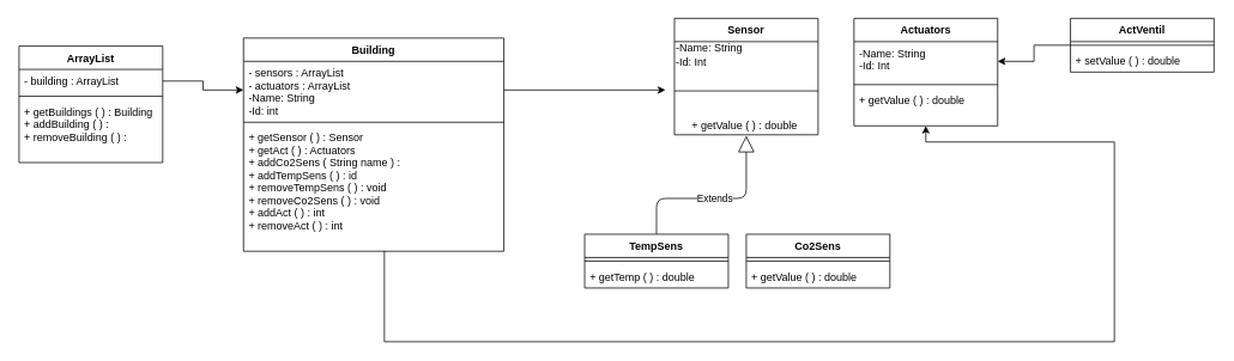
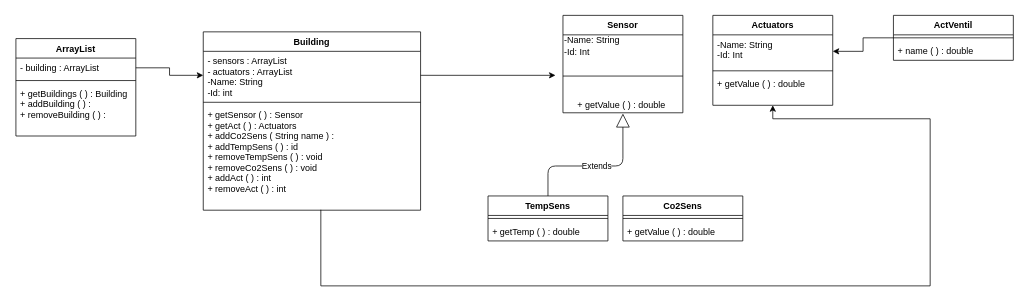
  <mxCell id="0" />
  <mxCell id="1" parent="0" />
  <mxCell id="2" value="Building" style="swimlane;fontStyle=1;align=center;verticalAlign=top;childLayout=stackLayout;horizontal=1;startSize=26;horizontalStack=0;resizeParent=1;resizeParentMax=0;resizeLast=0;collapsible=1;marginBottom=0;" parent="1" vertex="1"><mxGeometry x="270" y="42" width="290" height="238" as="geometry" /></mxCell>
  <mxCell id="3" value="- sensors : ArrayList&#10;- actuators : ArrayList&#10;-Name: String&#10;-Id: int" style="text;strokeColor=none;fillColor=none;align=left;verticalAlign=top;spacingLeft=4;spacingRight=4;overflow=hidden;rotatable=0;points=[[0,0.5],[1,0.5]];portConstraint=eastwest;" parent="2" vertex="1"><mxGeometry y="26" width="290" height="64" as="geometry" /></mxCell>
  <mxCell id="4" value="" style="line;strokeWidth=1;fillColor=none;align=left;verticalAlign=middle;spacingTop=-1;spacingLeft=3;spacingRight=3;rotatable=0;labelPosition=right;points=[];portConstraint=eastwest;" parent="2" vertex="1"><mxGeometry y="90" width="290" height="8" as="geometry" /></mxCell>
  <mxCell id="5" value="+ getSensor ( ) : Sensor&#10;+ getAct ( ) : Actuators&#10;+ addCo2Sens ( String name ) :&#10;+ addTempSens ( ) : id&#10;+ removeTempSens ( ) : void&#10;+ removeCo2Sens ( ) : void &#10;+ addAct ( ) : int&#10;+ removeAct ( ) : int&#10;" style="text;strokeColor=none;fillColor=none;align=left;verticalAlign=top;spacingLeft=4;spacingRight=4;overflow=hidden;rotatable=0;points=[[0,0.5],[1,0.5]];portConstraint=eastwest;" parent="2" vertex="1"><mxGeometry y="98" width="290" height="140" as="geometry" /></mxCell>
  <mxCell id="6" value="Sensor" style="swimlane;fontStyle=1;align=center;verticalAlign=top;childLayout=stackLayout;horizontal=1;startSize=26;horizontalStack=0;resizeParent=1;resizeParentMax=0;resizeLast=0;collapsible=1;marginBottom=0;" parent="1" vertex="1"><mxGeometry x="750" y="20" width="160" height="130" as="geometry" /></mxCell>
  <mxCell id="7" value="-Name: String&lt;br&gt;-Id: Int" style="text;html=1;align=left;verticalAlign=middle;resizable=0;points=[];autosize=1;" vertex="1" parent="6"><mxGeometry y="26" width="160" height="30" as="geometry" /></mxCell>
  <mxCell id="8" value="" style="line;strokeWidth=1;fillColor=none;align=left;verticalAlign=middle;spacingTop=-1;spacingLeft=3;spacingRight=3;rotatable=0;labelPosition=right;points=[];portConstraint=eastwest;" parent="6" vertex="1"><mxGeometry y="56" width="160" height="50" as="geometry" /></mxCell>
  <mxCell id="9" value="&lt;span style=&quot;text-align: left&quot;&gt;+ getValue ( ) : double&amp;nbsp;&lt;/span&gt;" style="text;html=1;strokeColor=none;fillColor=none;align=center;verticalAlign=top;whiteSpace=wrap;rounded=0;" vertex="1" parent="6"><mxGeometry y="106" width="160" height="24" as="geometry" /></mxCell>
  <mxCell id="10" value="Actuators" style="swimlane;fontStyle=1;align=center;verticalAlign=top;childLayout=stackLayout;horizontal=1;startSize=26;horizontalStack=0;resizeParent=1;resizeParentMax=0;resizeLast=0;collapsible=1;marginBottom=0;" parent="1" vertex="1"><mxGeometry x="950" y="20" width="160" height="120" as="geometry" /></mxCell>
  <mxCell id="11" value="-Name: String&#10;-Id: Int" style="text;strokeColor=none;fillColor=none;align=left;verticalAlign=top;spacingLeft=4;spacingRight=4;overflow=hidden;rotatable=0;points=[[0,0.5],[1,0.5]];portConstraint=eastwest;" parent="10" vertex="1"><mxGeometry y="26" width="160" height="44" as="geometry" /></mxCell>
  <mxCell id="12" value="" style="line;strokeWidth=1;fillColor=none;align=left;verticalAlign=middle;spacingTop=-1;spacingLeft=3;spacingRight=3;rotatable=0;labelPosition=right;points=[];portConstraint=eastwest;" parent="10" vertex="1"><mxGeometry y="70" width="160" height="8" as="geometry" /></mxCell>
  <mxCell id="13" value="+ getValue ( ) : double" style="text;strokeColor=none;fillColor=none;align=left;verticalAlign=top;spacingLeft=4;spacingRight=4;overflow=hidden;rotatable=0;points=[[0,0.5],[1,0.5]];portConstraint=eastwest;" parent="10" vertex="1"><mxGeometry y="78" width="160" height="42" as="geometry" /></mxCell>
  <mxCell id="14" value="ArrayList" style="swimlane;fontStyle=1;align=center;verticalAlign=top;childLayout=stackLayout;horizontal=1;startSize=26;horizontalStack=0;resizeParent=1;resizeParentMax=0;resizeLast=0;collapsible=1;marginBottom=0;" parent="1" vertex="1"><mxGeometry x="20" y="51" width="160" height="130" as="geometry" /></mxCell>
  <mxCell id="15" value="- building : ArrayList" style="text;strokeColor=none;fillColor=none;align=left;verticalAlign=top;spacingLeft=4;spacingRight=4;overflow=hidden;rotatable=0;points=[[0,0.5],[1,0.5]];portConstraint=eastwest;" parent="14" vertex="1"><mxGeometry y="26" width="160" height="26" as="geometry" /></mxCell>
  <mxCell id="16" value="" style="line;strokeWidth=1;fillColor=none;align=left;verticalAlign=middle;spacingTop=-1;spacingLeft=3;spacingRight=3;rotatable=0;labelPosition=right;points=[];portConstraint=eastwest;" parent="14" vertex="1"><mxGeometry y="52" width="160" height="8" as="geometry" /></mxCell>
  <mxCell id="17" value="+ getBuildings ( ) : Building&#10;+ addBuilding ( ) :&#10;+ removeBuilding ( ) :" style="text;strokeColor=none;fillColor=none;align=left;verticalAlign=top;spacingLeft=4;spacingRight=4;overflow=hidden;rotatable=0;points=[[0,0.5],[1,0.5]];portConstraint=eastwest;" parent="14" vertex="1"><mxGeometry y="60" width="160" height="70" as="geometry" /></mxCell>
  <mxCell id="18" value="Co2Sens" style="swimlane;fontStyle=1;align=center;verticalAlign=top;childLayout=stackLayout;horizontal=1;startSize=26;horizontalStack=0;resizeParent=1;resizeParentMax=0;resizeLast=0;collapsible=1;marginBottom=0;" parent="1" vertex="1"><mxGeometry x="830" y="261" width="160" height="60" as="geometry" /></mxCell>
  <mxCell id="19" value="" style="line;strokeWidth=1;fillColor=none;align=left;verticalAlign=middle;spacingTop=-1;spacingLeft=3;spacingRight=3;rotatable=0;labelPosition=right;points=[];portConstraint=eastwest;" parent="18" vertex="1"><mxGeometry y="26" width="160" height="8" as="geometry" /></mxCell>
  <mxCell id="20" value="+ getValue ( ) : double " style="text;strokeColor=none;fillColor=none;align=left;verticalAlign=top;spacingLeft=4;spacingRight=4;overflow=hidden;rotatable=0;points=[[0,0.5],[1,0.5]];portConstraint=eastwest;" parent="18" vertex="1"><mxGeometry y="34" width="160" height="26" as="geometry" /></mxCell>
  <mxCell id="21" value="TempSens" style="swimlane;fontStyle=1;align=center;verticalAlign=top;childLayout=stackLayout;horizontal=1;startSize=26;horizontalStack=0;resizeParent=1;resizeParentMax=0;resizeLast=0;collapsible=1;marginBottom=0;" parent="1" vertex="1"><mxGeometry x="650" y="261" width="160" height="60" as="geometry" /></mxCell>
  <mxCell id="22" value="" style="line;strokeWidth=1;fillColor=none;align=left;verticalAlign=middle;spacingTop=-1;spacingLeft=3;spacingRight=3;rotatable=0;labelPosition=right;points=[];portConstraint=eastwest;" parent="21" vertex="1"><mxGeometry y="26" width="160" height="8" as="geometry" /></mxCell>
  <mxCell id="23" value="+ getTemp ( ) : double " style="text;strokeColor=none;fillColor=none;align=left;verticalAlign=top;spacingLeft=4;spacingRight=4;overflow=hidden;rotatable=0;points=[[0,0.5],[1,0.5]];portConstraint=eastwest;" parent="21" vertex="1"><mxGeometry y="34" width="160" height="26" as="geometry" /></mxCell>
  <mxCell id="24" style="edgeStyle=orthogonalEdgeStyle;rounded=0;orthogonalLoop=1;jettySize=auto;html=1;exitX=1;exitY=0.5;exitDx=0;exitDy=0;entryX=0;entryY=0.5;entryDx=0;entryDy=0;" parent="1" source="15" target="3" edge="1"><mxGeometry relative="1" as="geometry" /></mxCell>
  <mxCell id="25" style="edgeStyle=orthogonalEdgeStyle;rounded=0;orthogonalLoop=1;jettySize=auto;html=1;exitX=1;exitY=0.5;exitDx=0;exitDy=0;" parent="1" source="3" edge="1"><mxGeometry relative="1" as="geometry"><Array as="points"><mxPoint x="740" y="100" /></Array><mxPoint x="740" y="100" as="targetPoint" /></mxGeometry></mxCell>
  <mxCell id="26" style="edgeStyle=orthogonalEdgeStyle;rounded=0;orthogonalLoop=1;jettySize=auto;html=1;exitX=0.541;exitY=0.996;exitDx=0;exitDy=0;exitPerimeter=0;entryX=0.5;entryY=1;entryDx=0;entryDy=0;" parent="1" source="5" target="10" edge="1"><mxGeometry relative="1" as="geometry"><Array as="points"><mxPoint x="427" y="381" /><mxPoint x="1240" y="381" /><mxPoint x="1240" y="158" /><mxPoint x="1030" y="158" /></Array><mxPoint x="950" y="21" as="targetPoint" /></mxGeometry></mxCell>
  <mxCell id="27" style="edgeStyle=orthogonalEdgeStyle;rounded=0;orthogonalLoop=1;jettySize=auto;html=1;exitX=0;exitY=0.5;exitDx=0;exitDy=0;entryX=1;entryY=0.5;entryDx=0;entryDy=0;" edge="1" parent="1" source="28" target="11"><mxGeometry relative="1" as="geometry" /></mxCell>
  <mxCell id="28" value="ActVentil" style="swimlane;fontStyle=1;align=center;verticalAlign=top;childLayout=stackLayout;horizontal=1;startSize=26;horizontalStack=0;resizeParent=1;resizeParentMax=0;resizeLast=0;collapsible=1;marginBottom=0;" parent="1" vertex="1"><mxGeometry x="1191" y="20" width="160" height="60" as="geometry" /></mxCell>
  <mxCell id="29" value="" style="line;strokeWidth=1;fillColor=none;align=left;verticalAlign=middle;spacingTop=-1;spacingLeft=3;spacingRight=3;rotatable=0;labelPosition=right;points=[];portConstraint=eastwest;" parent="28" vertex="1"><mxGeometry y="26" width="160" height="8" as="geometry" /></mxCell>
- <mxCell id="30" value="+ setValue ( ) : double " style="text;strokeColor=none;fillColor=none;align=left;verticalAlign=top;spacingLeft=4;spacingRight=4;overflow=hidden;rotatable=0;points=[[0,0.5],[1,0.5]];portConstraint=eastwest;" parent="28" vertex="1"><mxGeometry y="34" width="160" height="26" as="geometry" /></mxCell>
+ <mxCell id="30" value="+ name ( ) : double " style="text;strokeColor=none;fillColor=none;align=left;verticalAlign=top;spacingLeft=4;spacingRight=4;overflow=hidden;rotatable=0;points=[[0,0.5],[1,0.5]];portConstraint=eastwest;" parent="28" vertex="1"><mxGeometry y="34" width="160" height="26" as="geometry" /></mxCell>
  <mxCell id="31" value="Extends" style="endArrow=block;endSize=16;endFill=0;html=1;exitX=0.5;exitY=0;exitDx=0;exitDy=0;" edge="1" parent="1" source="21"><mxGeometry width="160" relative="1" as="geometry"><mxPoint x="670" y="221" as="sourcePoint" /><mxPoint x="830" y="151" as="targetPoint" /><Array as="points"><mxPoint x="730" y="221" /><mxPoint x="830" y="221" /></Array></mxGeometry></mxCell>
